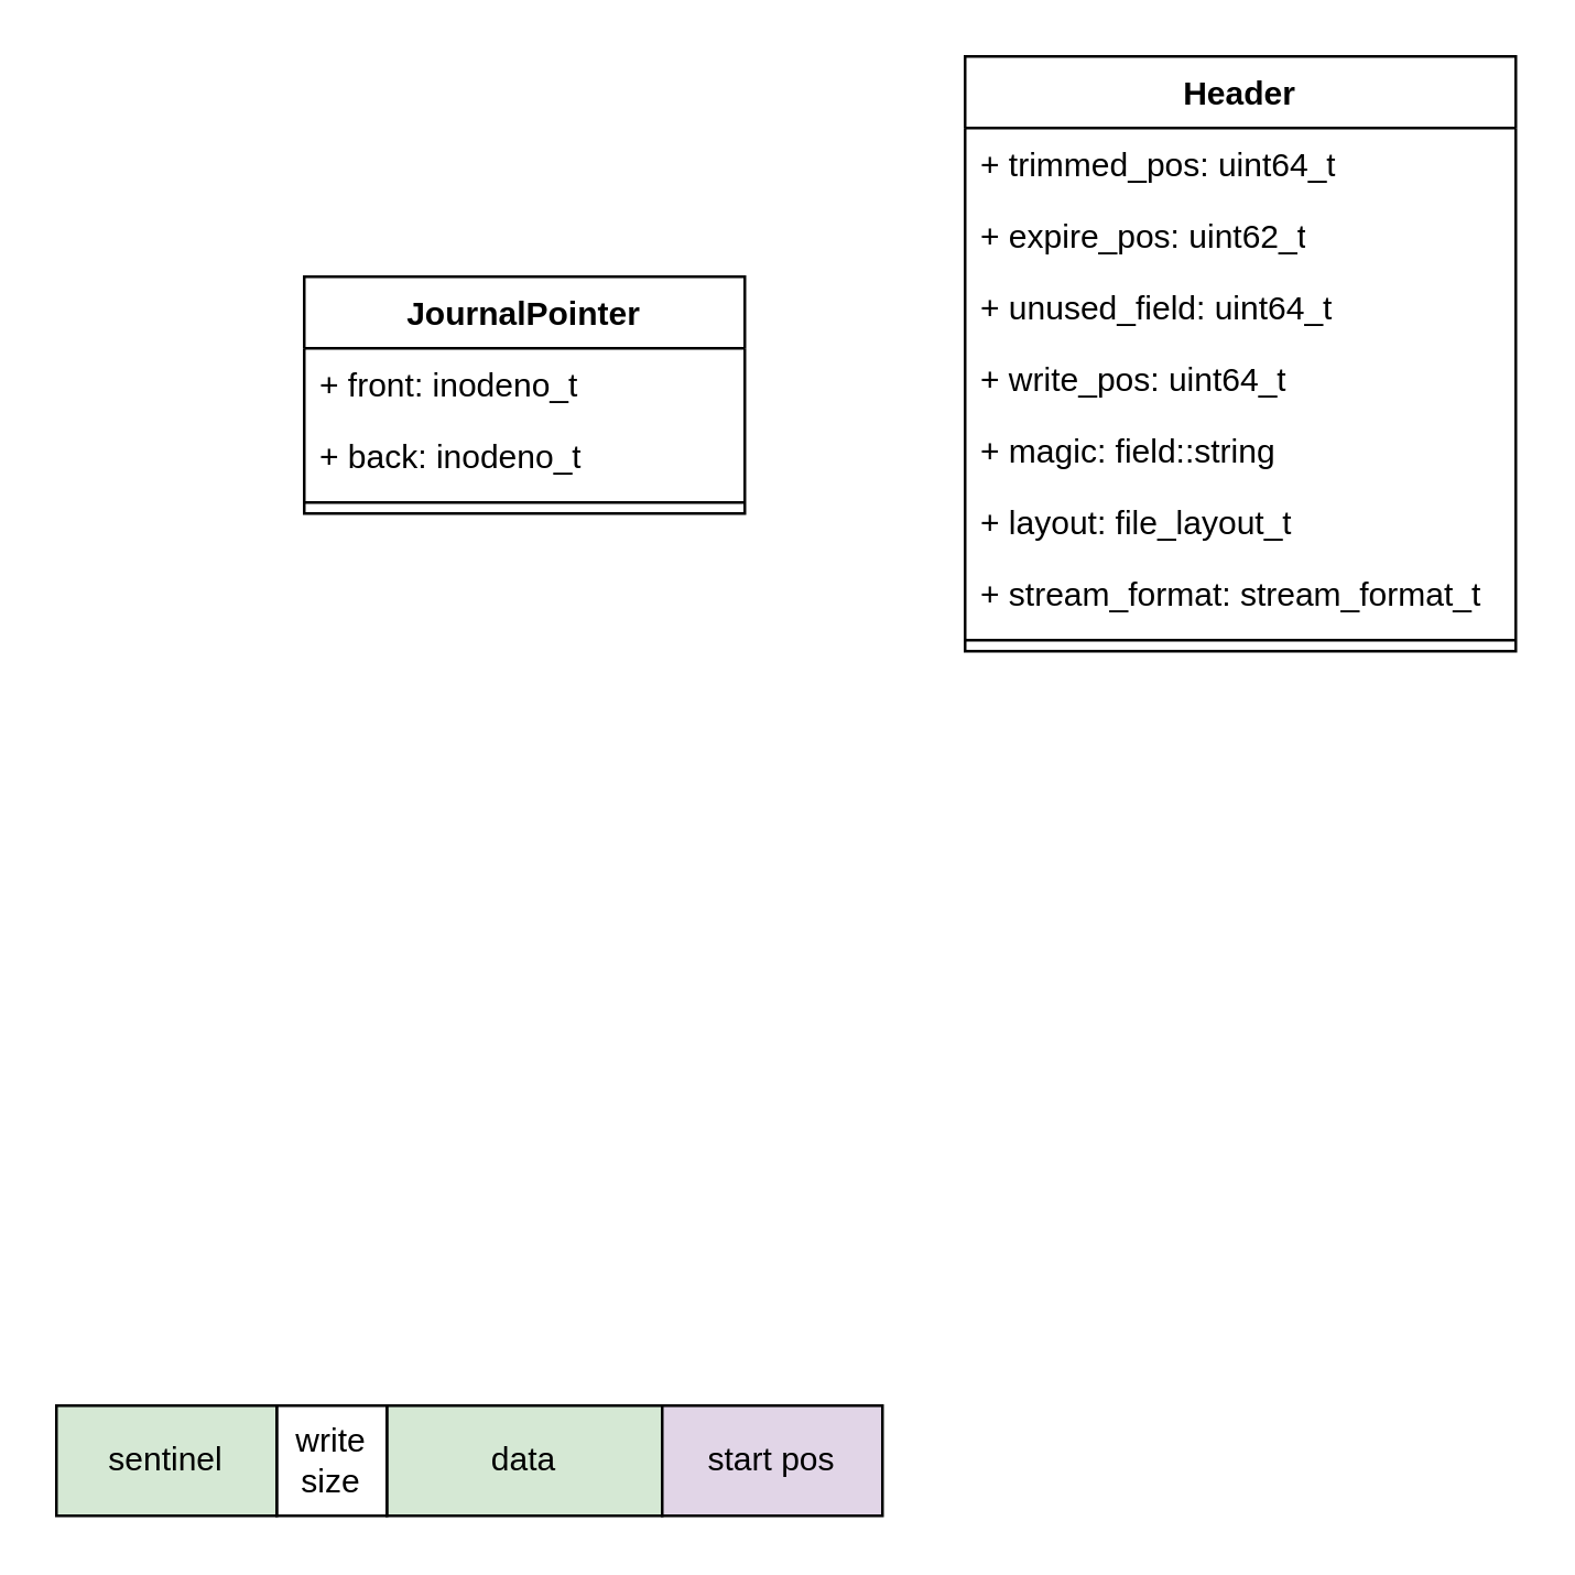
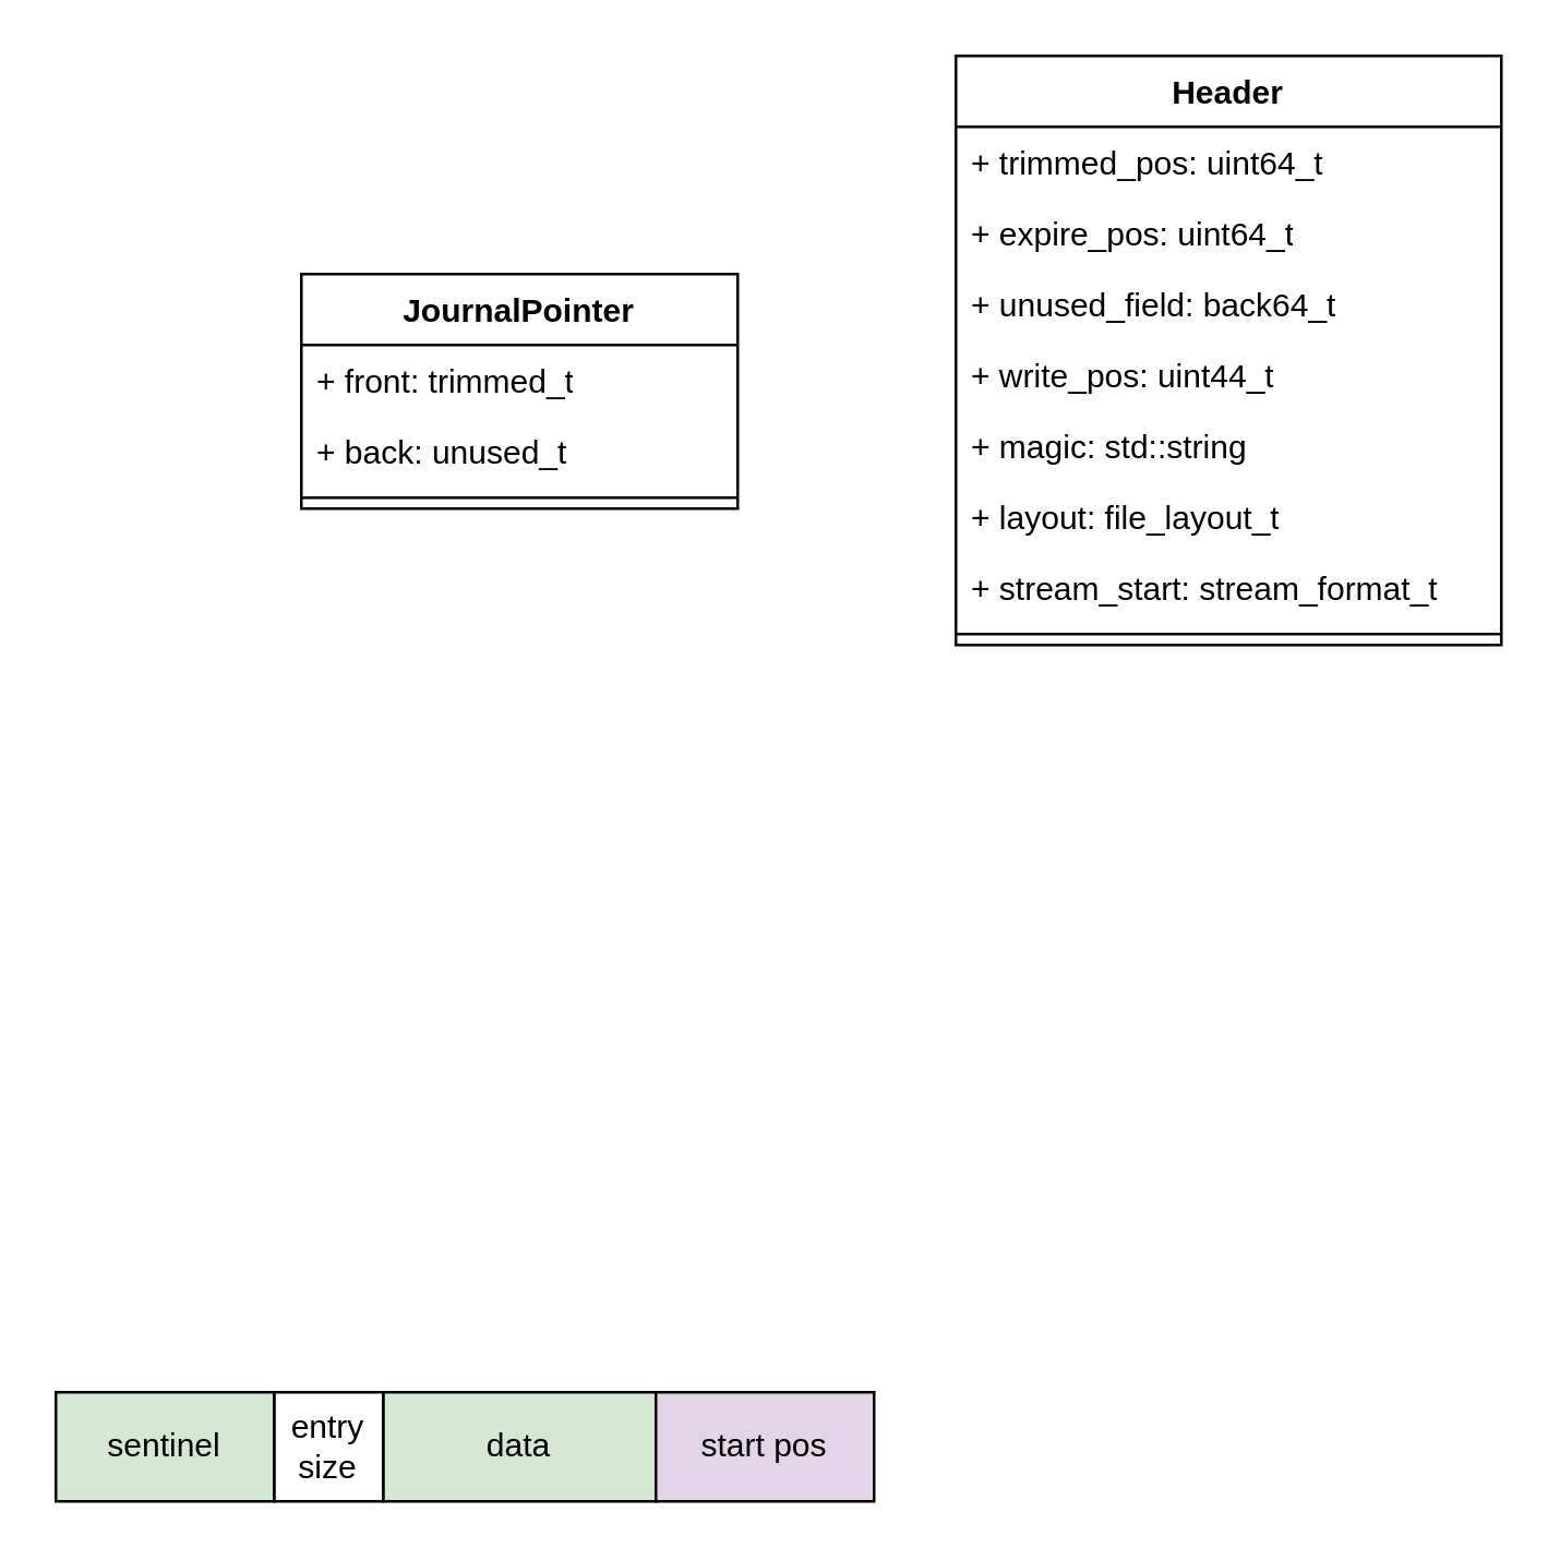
  <mxCell id="0" />
  <mxCell id="1" parent="0" />
  <mxCell id="2" value="JournalPointer" style="swimlane;fontStyle=1;align=center;verticalAlign=top;childLayout=stackLayout;horizontal=1;startSize=26;horizontalStack=0;resizeParent=1;resizeParentMax=0;resizeLast=0;collapsible=1;marginBottom=0;whiteSpace=wrap;html=1;" parent="1" vertex="1"><mxGeometry x="110" y="100" width="160" height="86" as="geometry" /></mxCell>
- <mxCell id="3" value="+ front: inodeno_t" style="text;strokeColor=none;fillColor=none;align=left;verticalAlign=top;spacingLeft=4;spacingRight=4;overflow=hidden;rotatable=0;points=[[0,0.5],[1,0.5]];portConstraint=eastwest;whiteSpace=wrap;html=1;" parent="2" vertex="1"><mxGeometry y="26" width="160" height="26" as="geometry" /></mxCell>
- <mxCell id="4" value="+ back: inodeno_t" style="text;strokeColor=none;fillColor=none;align=left;verticalAlign=top;spacingLeft=4;spacingRight=4;overflow=hidden;rotatable=0;points=[[0,0.5],[1,0.5]];portConstraint=eastwest;whiteSpace=wrap;html=1;" parent="2" vertex="1"><mxGeometry y="52" width="160" height="26" as="geometry" /></mxCell>
+ <mxCell id="3" value="+ front: trimmed_t" style="text;strokeColor=none;fillColor=none;align=left;verticalAlign=top;spacingLeft=4;spacingRight=4;overflow=hidden;rotatable=0;points=[[0,0.5],[1,0.5]];portConstraint=eastwest;whiteSpace=wrap;html=1;" parent="2" vertex="1"><mxGeometry y="26" width="160" height="26" as="geometry" /></mxCell>
+ <mxCell id="4" value="+ back: unused_t" style="text;strokeColor=none;fillColor=none;align=left;verticalAlign=top;spacingLeft=4;spacingRight=4;overflow=hidden;rotatable=0;points=[[0,0.5],[1,0.5]];portConstraint=eastwest;whiteSpace=wrap;html=1;" parent="2" vertex="1"><mxGeometry y="52" width="160" height="26" as="geometry" /></mxCell>
  <mxCell id="5" value="" style="line;strokeWidth=1;fillColor=none;align=left;verticalAlign=middle;spacingTop=-1;spacingLeft=3;spacingRight=3;rotatable=0;labelPosition=right;points=[];portConstraint=eastwest;strokeColor=inherit;" parent="2" vertex="1"><mxGeometry y="78" width="160" height="8" as="geometry" /></mxCell>
  <mxCell id="6" value="Header" style="swimlane;fontStyle=1;align=center;verticalAlign=top;childLayout=stackLayout;horizontal=1;startSize=26;horizontalStack=0;resizeParent=1;resizeParentMax=0;resizeLast=0;collapsible=1;marginBottom=0;whiteSpace=wrap;html=1;" parent="1" vertex="1"><mxGeometry x="350" y="20" width="200" height="216" as="geometry" /></mxCell>
  <mxCell id="7" value="+ trimmed_pos: uint64_t" style="text;strokeColor=none;fillColor=none;align=left;verticalAlign=top;spacingLeft=4;spacingRight=4;overflow=hidden;rotatable=0;points=[[0,0.5],[1,0.5]];portConstraint=eastwest;whiteSpace=wrap;html=1;" parent="6" vertex="1"><mxGeometry y="26" width="200" height="26" as="geometry" /></mxCell>
- <mxCell id="8" value="+ expire_pos: uint62_t" style="text;strokeColor=none;fillColor=none;align=left;verticalAlign=top;spacingLeft=4;spacingRight=4;overflow=hidden;rotatable=0;points=[[0,0.5],[1,0.5]];portConstraint=eastwest;whiteSpace=wrap;html=1;" parent="6" vertex="1"><mxGeometry y="52" width="200" height="26" as="geometry" /></mxCell>
- <mxCell id="9" value="+ unused_field: uint64_t" style="text;strokeColor=none;fillColor=none;align=left;verticalAlign=top;spacingLeft=4;spacingRight=4;overflow=hidden;rotatable=0;points=[[0,0.5],[1,0.5]];portConstraint=eastwest;whiteSpace=wrap;html=1;" parent="6" vertex="1"><mxGeometry y="78" width="200" height="26" as="geometry" /></mxCell>
- <mxCell id="10" value="+ write_pos: uint64_t" style="text;strokeColor=none;fillColor=none;align=left;verticalAlign=top;spacingLeft=4;spacingRight=4;overflow=hidden;rotatable=0;points=[[0,0.5],[1,0.5]];portConstraint=eastwest;whiteSpace=wrap;html=1;" parent="6" vertex="1"><mxGeometry y="104" width="200" height="26" as="geometry" /></mxCell>
- <mxCell id="11" value="+ magic: field::string" style="text;strokeColor=none;fillColor=none;align=left;verticalAlign=top;spacingLeft=4;spacingRight=4;overflow=hidden;rotatable=0;points=[[0,0.5],[1,0.5]];portConstraint=eastwest;whiteSpace=wrap;html=1;" parent="6" vertex="1"><mxGeometry y="130" width="200" height="26" as="geometry" /></mxCell>
+ <mxCell id="8" value="+ expire_pos: uint64_t" style="text;strokeColor=none;fillColor=none;align=left;verticalAlign=top;spacingLeft=4;spacingRight=4;overflow=hidden;rotatable=0;points=[[0,0.5],[1,0.5]];portConstraint=eastwest;whiteSpace=wrap;html=1;" parent="6" vertex="1"><mxGeometry y="52" width="200" height="26" as="geometry" /></mxCell>
+ <mxCell id="9" value="+ unused_field: back64_t" style="text;strokeColor=none;fillColor=none;align=left;verticalAlign=top;spacingLeft=4;spacingRight=4;overflow=hidden;rotatable=0;points=[[0,0.5],[1,0.5]];portConstraint=eastwest;whiteSpace=wrap;html=1;" parent="6" vertex="1"><mxGeometry y="78" width="200" height="26" as="geometry" /></mxCell>
+ <mxCell id="10" value="+ write_pos: uint44_t" style="text;strokeColor=none;fillColor=none;align=left;verticalAlign=top;spacingLeft=4;spacingRight=4;overflow=hidden;rotatable=0;points=[[0,0.5],[1,0.5]];portConstraint=eastwest;whiteSpace=wrap;html=1;" parent="6" vertex="1"><mxGeometry y="104" width="200" height="26" as="geometry" /></mxCell>
+ <mxCell id="11" value="+ magic: std::string" style="text;strokeColor=none;fillColor=none;align=left;verticalAlign=top;spacingLeft=4;spacingRight=4;overflow=hidden;rotatable=0;points=[[0,0.5],[1,0.5]];portConstraint=eastwest;whiteSpace=wrap;html=1;" parent="6" vertex="1"><mxGeometry y="130" width="200" height="26" as="geometry" /></mxCell>
  <mxCell id="12" value="+ layout: file_layout_t" style="text;strokeColor=none;fillColor=none;align=left;verticalAlign=top;spacingLeft=4;spacingRight=4;overflow=hidden;rotatable=0;points=[[0,0.5],[1,0.5]];portConstraint=eastwest;whiteSpace=wrap;html=1;" parent="6" vertex="1"><mxGeometry y="156" width="200" height="26" as="geometry" /></mxCell>
- <mxCell id="13" value="+ stream_format: stream_format_t" style="text;strokeColor=none;fillColor=none;align=left;verticalAlign=top;spacingLeft=4;spacingRight=4;overflow=hidden;rotatable=0;points=[[0,0.5],[1,0.5]];portConstraint=eastwest;whiteSpace=wrap;html=1;" parent="6" vertex="1"><mxGeometry y="182" width="200" height="26" as="geometry" /></mxCell>
+ <mxCell id="13" value="+ stream_start: stream_format_t" style="text;strokeColor=none;fillColor=none;align=left;verticalAlign=top;spacingLeft=4;spacingRight=4;overflow=hidden;rotatable=0;points=[[0,0.5],[1,0.5]];portConstraint=eastwest;whiteSpace=wrap;html=1;" parent="6" vertex="1"><mxGeometry y="182" width="200" height="26" as="geometry" /></mxCell>
  <mxCell id="14" value="" style="line;strokeWidth=1;fillColor=none;align=left;verticalAlign=middle;spacingTop=-1;spacingLeft=3;spacingRight=3;rotatable=0;labelPosition=right;points=[];portConstraint=eastwest;strokeColor=inherit;" parent="6" vertex="1"><mxGeometry y="208" width="200" height="8" as="geometry" /></mxCell>
  <mxCell id="15" value="data" style="rounded=0;whiteSpace=wrap;html=1;fillColor=#d5e8d4;" vertex="1" parent="1"><mxGeometry x="140" y="510" width="100" height="40" as="geometry" /></mxCell>
- <mxCell id="16" value="write size" style="rounded=0;whiteSpace=wrap;html=1;" vertex="1" parent="1"><mxGeometry x="100" y="510" width="40" height="40" as="geometry" /></mxCell>
+ <mxCell id="16" value="entry size" style="rounded=0;whiteSpace=wrap;html=1;" vertex="1" parent="1"><mxGeometry x="100" y="510" width="40" height="40" as="geometry" /></mxCell>
  <mxCell id="17" value="start pos" style="rounded=0;whiteSpace=wrap;html=1;fillColor=#e1d5e7;" vertex="1" parent="1"><mxGeometry x="240" y="510" width="80" height="40" as="geometry" /></mxCell>
  <mxCell id="18" value="sentinel" style="rounded=0;whiteSpace=wrap;html=1;fillColor=#d5e8d4;" vertex="1" parent="1"><mxGeometry x="20" y="510" width="80" height="40" as="geometry" /></mxCell>
